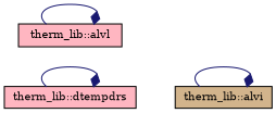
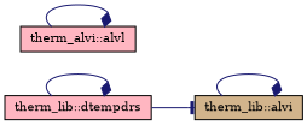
  digraph {
    fontname="DejaVu Serif"
    rankdir=LR
    node [color=black fillcolor=lightpink fontname="DejaVu Serif" fontsize=10 shape=record style=filled]
    edge [arrowhead=diamond color=midnightblue fontname="DejaVu Serif" fontsize=10 labelfontname=Helvetica labelfontsize=10 style=solid]
    n1 [fontcolor=black height=0.2 label="therm_lib::dtempdrs" width=0.4]
    n2 [fillcolor=tan height=0.2 label="therm_lib::alvi" width=0.4]
-   n3 [height=0.2 label="therm_lib::alvl" width=0.4]
+   n3 [height=0.2 label="therm_alvi::alvl" width=0.4]
    n1 -> n1
+   n1 -> n2 [arrowhead=tee]
    n2 -> n2
    n3 -> n3
  }
